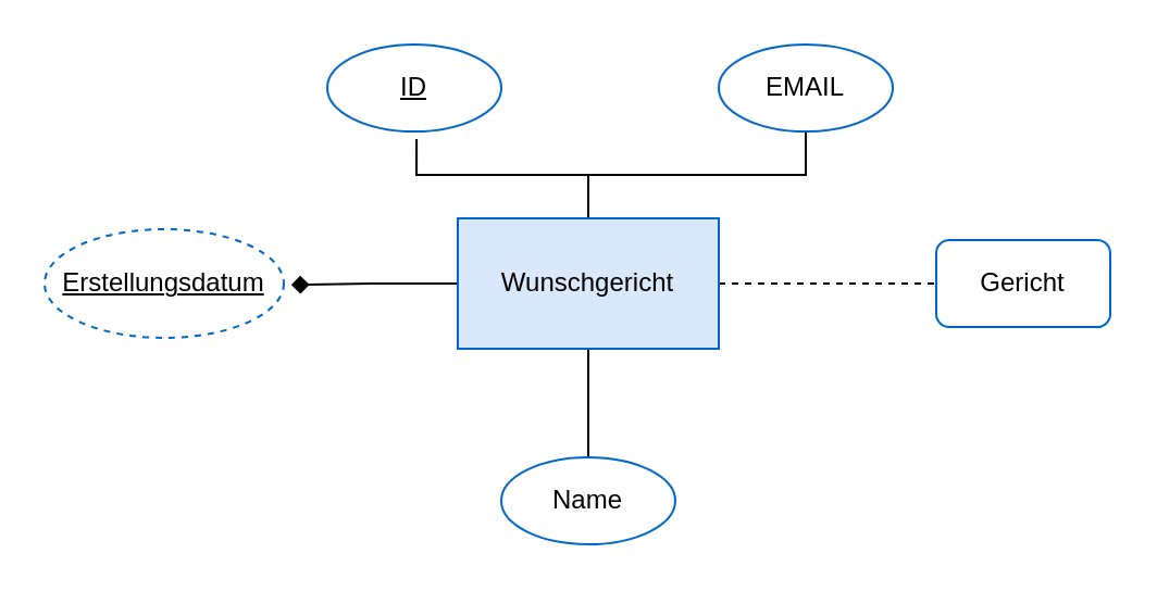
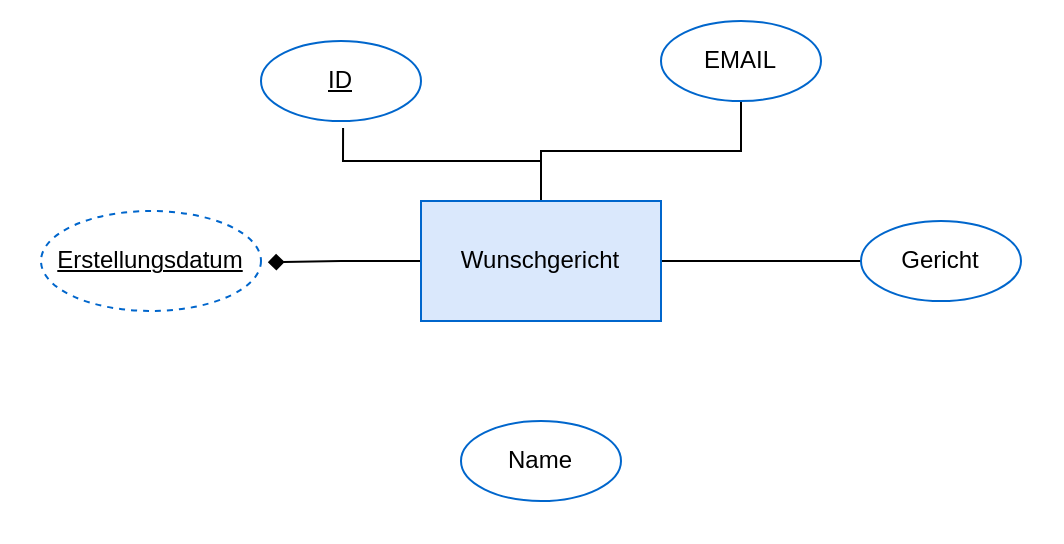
  <mxCell id="0" />
  <mxCell id="1" parent="0" />
  <mxCell id="2" style="edgeStyle=orthogonalEdgeStyle;rounded=0;orthogonalLoop=1;jettySize=auto;html=1;entryX=1.031;entryY=0.513;entryDx=0;entryDy=0;entryPerimeter=0;endArrow=diamond;" edge="1" parent="1" source="7" target="9"><mxGeometry relative="1" as="geometry" /></mxCell>
  <mxCell id="3" style="edgeStyle=orthogonalEdgeStyle;rounded=0;orthogonalLoop=1;jettySize=auto;html=1;entryX=0.513;entryY=1.088;entryDx=0;entryDy=0;entryPerimeter=0;endArrow=none;endFill=0;" edge="1" parent="1" source="7" target="8"><mxGeometry relative="1" as="geometry" /></mxCell>
- <mxCell id="4" style="edgeStyle=orthogonalEdgeStyle;rounded=0;orthogonalLoop=1;jettySize=auto;html=1;entryX=0.5;entryY=0;entryDx=0;entryDy=0;endArrow=none;endFill=0;" edge="1" parent="1" source="7" target="10"><mxGeometry relative="1" as="geometry" /></mxCell>
- <mxCell id="5" style="edgeStyle=orthogonalEdgeStyle;rounded=0;orthogonalLoop=1;jettySize=auto;html=1;entryX=0;entryY=0.5;entryDx=0;entryDy=0;endArrow=none;endFill=0;dashed=1;" edge="1" parent="1" source="7" target="11"><mxGeometry relative="1" as="geometry" /></mxCell>
+ <mxCell id="5" style="edgeStyle=orthogonalEdgeStyle;rounded=0;orthogonalLoop=1;jettySize=auto;html=1;entryX=0;entryY=0.5;entryDx=0;entryDy=0;endArrow=none;endFill=0;" edge="1" parent="1" source="7" target="11"><mxGeometry relative="1" as="geometry" /></mxCell>
  <mxCell id="6" style="edgeStyle=orthogonalEdgeStyle;rounded=0;orthogonalLoop=1;jettySize=auto;html=1;entryX=0.5;entryY=1;entryDx=0;entryDy=0;endArrow=none;endFill=0;" edge="1" parent="1" source="7" target="12"><mxGeometry relative="1" as="geometry" /></mxCell>
  <mxCell id="7" value="Wunschgericht" style="rounded=0;whiteSpace=wrap;html=1;fillColor=#dae8fc;strokeColor=#0066CC;" vertex="1" parent="1"><mxGeometry x="210" y="100" width="120" height="60" as="geometry" /></mxCell>
- <mxCell id="8" value="&lt;u&gt;ID&lt;/u&gt;" style="ellipse;whiteSpace=wrap;html=1;strokeColor=#0066CC;" vertex="1" parent="1"><mxGeometry x="150" y="20" width="80" height="40" as="geometry" /></mxCell>
+ <mxCell id="8" value="&lt;u&gt;ID&lt;/u&gt;" style="ellipse;whiteSpace=wrap;html=1;strokeColor=#0066CC;" vertex="1" parent="1"><mxGeometry x="130" y="20" width="80" height="40" as="geometry" /></mxCell>
  <mxCell id="9" value="&lt;u&gt;Erstellungsdatum&lt;/u&gt;" style="ellipse;whiteSpace=wrap;html=1;strokeColor=#0066CC;dashed=1;" vertex="1" parent="1"><mxGeometry x="20" y="105" width="110" height="50" as="geometry" /></mxCell>
  <mxCell id="10" value="Name" style="ellipse;whiteSpace=wrap;html=1;strokeColor=#0066CC;" vertex="1" parent="1"><mxGeometry x="230" y="210" width="80" height="40" as="geometry" /></mxCell>
- <mxCell id="11" value="Gericht" style="whiteSpace=wrap;html=1;strokeColor=#0066CC;rounded=1;" vertex="1" parent="1"><mxGeometry x="430" y="110" width="80" height="40" as="geometry" /></mxCell>
- <mxCell id="12" value="EMAIL" style="ellipse;whiteSpace=wrap;html=1;strokeColor=#0066CC;" vertex="1" parent="1"><mxGeometry x="330" y="20" width="80" height="40" as="geometry" /></mxCell>
+ <mxCell id="11" value="Gericht" style="ellipse;whiteSpace=wrap;html=1;strokeColor=#0066CC;" vertex="1" parent="1"><mxGeometry x="430" y="110" width="80" height="40" as="geometry" /></mxCell>
+ <mxCell id="12" value="EMAIL" style="ellipse;whiteSpace=wrap;html=1;strokeColor=#0066CC;" vertex="1" parent="1"><mxGeometry x="330" y="10" width="80" height="40" as="geometry" /></mxCell>
